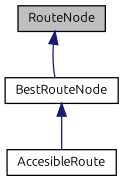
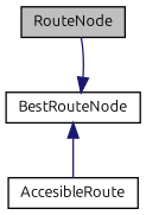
  digraph {
    fontname=Ubuntu
    node [color=black fillcolor=white fontname=Ubuntu fontsize=10 shape=record style=filled]
    edge [color=midnightblue dir=back fontname=Ubuntu fontsize=10 labelfontname=Helvetica labelfontsize=10 style=solid]
    n1 [fillcolor=grey75 fontcolor=black height=0.2 label=RouteNode width=0.4]
    n2 [height=0.2 label=BestRouteNode width=0.4]
    n3 [height=0.2 label=AccesibleRoute width=0.4]
-   n1 -> n2
+   n2 -> n1
    n2 -> n3
  }
